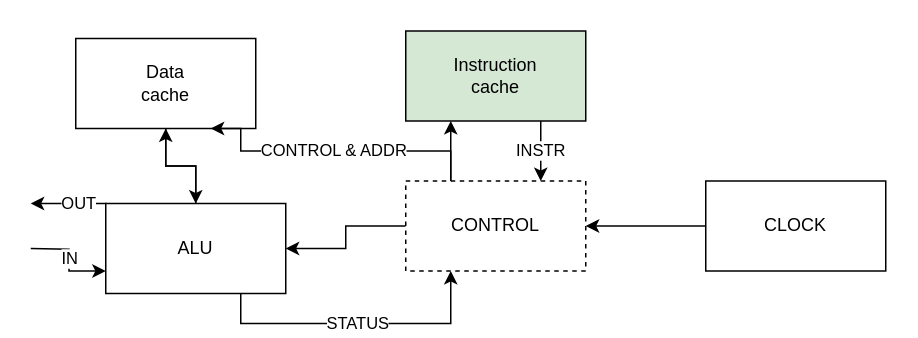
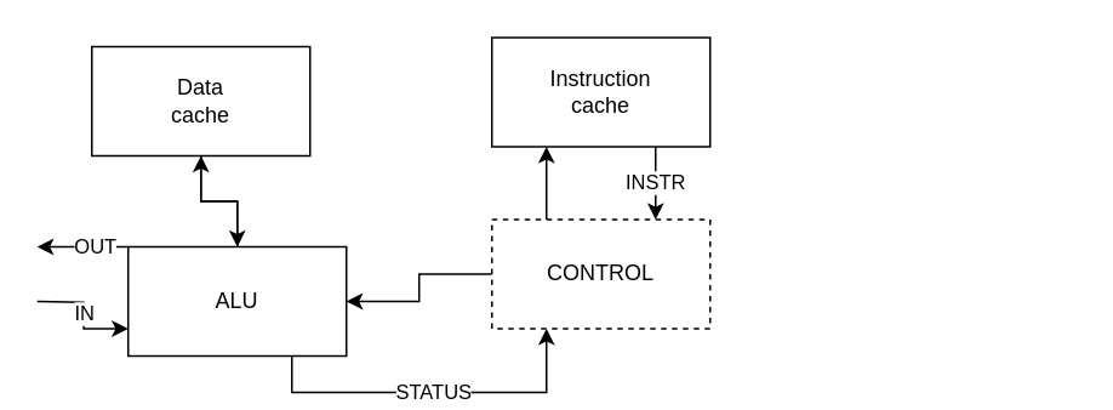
  <mxCell id="0" />
  <mxCell id="1" parent="0" />
  <mxCell id="2" style="edgeStyle=orthogonalEdgeStyle;rounded=0;orthogonalLoop=1;jettySize=auto;html=1;exitX=0.5;exitY=1;exitDx=0;exitDy=0;" edge="1" parent="1" source="3" target="10"><mxGeometry relative="1" as="geometry" /></mxCell>
  <mxCell id="3" value="&lt;div&gt;Data&lt;/div&gt;&lt;div&gt;cache&lt;/div&gt;" style="rounded=0;whiteSpace=wrap;html=1;" vertex="1" parent="1"><mxGeometry x="50" y="25" width="120" height="60" as="geometry" /></mxCell>
  <mxCell id="4" value="INSTR" style="edgeStyle=orthogonalEdgeStyle;rounded=0;orthogonalLoop=1;jettySize=auto;html=1;exitX=0.75;exitY=1;exitDx=0;exitDy=0;entryX=0.75;entryY=0;entryDx=0;entryDy=0;" edge="1" parent="1" source="5" target="14"><mxGeometry relative="1" as="geometry" /></mxCell>
- <mxCell id="5" value="&lt;div&gt;Instruction&lt;/div&gt;&lt;div&gt;cache&lt;br&gt;&lt;/div&gt;" style="rounded=0;whiteSpace=wrap;html=1;fillColor=#d5e8d4;" vertex="1" parent="1"><mxGeometry x="270" y="20" width="120" height="60" as="geometry" /></mxCell>
+ <mxCell id="5" value="&lt;div&gt;Instruction&lt;/div&gt;&lt;div&gt;cache&lt;br&gt;&lt;/div&gt;" style="rounded=0;whiteSpace=wrap;html=1;" vertex="1" parent="1"><mxGeometry x="270" y="20" width="120" height="60" as="geometry" /></mxCell>
  <mxCell id="6" style="edgeStyle=orthogonalEdgeStyle;rounded=0;orthogonalLoop=1;jettySize=auto;html=1;exitX=0.5;exitY=0;exitDx=0;exitDy=0;entryX=0.5;entryY=1;entryDx=0;entryDy=0;" edge="1" parent="1" source="10" target="3"><mxGeometry relative="1" as="geometry" /></mxCell>
  <mxCell id="7" value="OUT" style="edgeStyle=orthogonalEdgeStyle;rounded=0;orthogonalLoop=1;jettySize=auto;html=1;exitX=0;exitY=0.25;exitDx=0;exitDy=0;" edge="1" parent="1" source="10"><mxGeometry relative="1" as="geometry"><mxPoint x="20" y="135" as="targetPoint" /><Array as="points"><mxPoint x="60" y="135" /><mxPoint x="60" y="135" /></Array></mxGeometry></mxCell>
  <mxCell id="8" value="IN" style="edgeStyle=orthogonalEdgeStyle;rounded=0;orthogonalLoop=1;jettySize=auto;html=1;entryX=0;entryY=0.75;entryDx=0;entryDy=0;" edge="1" parent="1" target="10"><mxGeometry relative="1" as="geometry"><mxPoint x="20" y="165" as="targetPoint" /><mxPoint x="20" y="165" as="sourcePoint" /></mxGeometry></mxCell>
  <mxCell id="9" value="STATUS" style="edgeStyle=orthogonalEdgeStyle;rounded=0;orthogonalLoop=1;jettySize=auto;html=1;exitX=0.75;exitY=1;exitDx=0;exitDy=0;entryX=0.25;entryY=1;entryDx=0;entryDy=0;" edge="1" parent="1" source="10" target="14"><mxGeometry relative="1" as="geometry" /></mxCell>
  <mxCell id="10" value="ALU" style="rounded=0;whiteSpace=wrap;html=1;" vertex="1" parent="1"><mxGeometry x="70" y="135" width="120" height="60" as="geometry" /></mxCell>
- <mxCell id="11" value="CONTROL &amp;amp; ADDR" style="edgeStyle=orthogonalEdgeStyle;rounded=0;orthogonalLoop=1;jettySize=auto;html=1;exitX=0.25;exitY=0;exitDx=0;exitDy=0;entryX=0.75;entryY=1;entryDx=0;entryDy=0;" edge="1" parent="1" source="14" target="3"><mxGeometry relative="1" as="geometry"><Array as="points"><mxPoint x="300" y="100" /><mxPoint x="160" y="100" /></Array></mxGeometry></mxCell>
  <mxCell id="12" style="edgeStyle=orthogonalEdgeStyle;rounded=0;orthogonalLoop=1;jettySize=auto;html=1;exitX=0.25;exitY=0;exitDx=0;exitDy=0;entryX=0.25;entryY=1;entryDx=0;entryDy=0;" edge="1" parent="1" source="14" target="5"><mxGeometry relative="1" as="geometry" /></mxCell>
  <mxCell id="13" style="edgeStyle=orthogonalEdgeStyle;rounded=0;orthogonalLoop=1;jettySize=auto;html=1;exitX=0;exitY=0.5;exitDx=0;exitDy=0;" edge="1" parent="1" source="14" target="10"><mxGeometry relative="1" as="geometry" /></mxCell>
  <mxCell id="14" value="CONTROL" style="rounded=0;whiteSpace=wrap;html=1;dashed=1;" vertex="1" parent="1"><mxGeometry x="270" y="120" width="120" height="60" as="geometry" /></mxCell>
- <mxCell id="15" style="edgeStyle=orthogonalEdgeStyle;rounded=0;orthogonalLoop=1;jettySize=auto;html=1;exitX=0;exitY=0.5;exitDx=0;exitDy=0;entryX=1;entryY=0.5;entryDx=0;entryDy=0;" edge="1" parent="1" source="16" target="14"><mxGeometry relative="1" as="geometry" /></mxCell>
- <mxCell id="16" value="CLOCK" style="rounded=0;whiteSpace=wrap;html=1;" vertex="1" parent="1"><mxGeometry x="470" y="120" width="120" height="60" as="geometry" /></mxCell>
